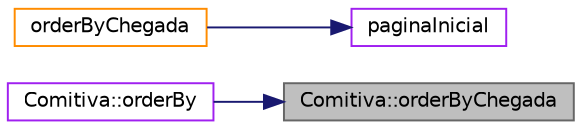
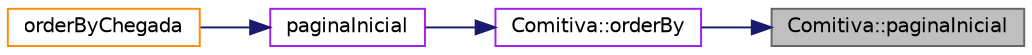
  digraph {
    rankdir=RL
    node [color=purple fillcolor=white fontname=Helvetica fontsize=10 shape=record style=filled]
    edge [color=midnightblue dir=back fontname=Helvetica fontsize=10 labelfontname=Helvetica labelfontsize=10 style=solid]
-   n1 [color=gray40 fillcolor=grey75 fontcolor=black height=0.2 label="Comitiva::orderByChegada" width=0.4]
+   n1 [color=gray40 fillcolor=grey75 fontcolor=black height=0.2 label="Comitiva::paginaInicial" width=0.4]
    n2 [height=0.2 label="Comitiva::orderBy" width=0.4]
    n3 [height=0.2 label=paginaInicial width=0.4]
    n4 [color=darkorange height=0.2 label=orderByChegada width=0.4]
    n1 -> n2
+   n2 -> n3
    n3 -> n4
  }
